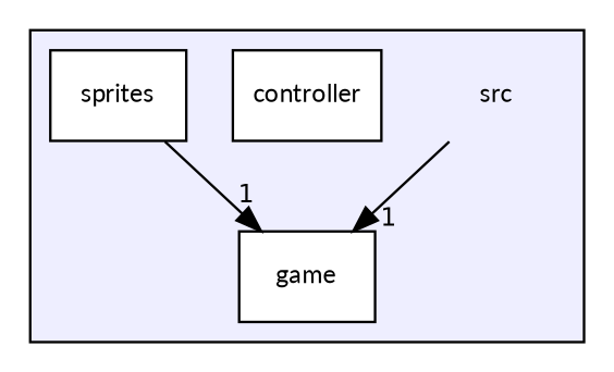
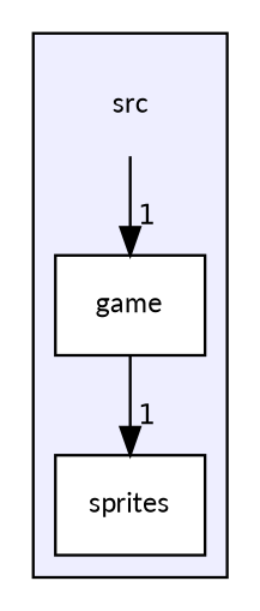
  digraph {
    compound=true
    fontname=Lato
    node [fontname=Lato fontsize=10 shape=box fillcolor=white style=filled]
    edge [headlabel=1 labeldistance=1.5 labelfontname=Helvetica labelfontsize=10 fontname=Lato]
    n1 [label=src shape=plaintext fillcolor="" style=""]
-   n2 [label=controller]
    n3 [label=game]
    n4 [label=sprites]
    subgraph cluster_1 {
      bgcolor="#eeeeff"
      pencolor=black
      n1
-     n2
      n3
      n4
    }
    n1 -> n3
-   n4 -> n3
+   n3 -> n4
  }
